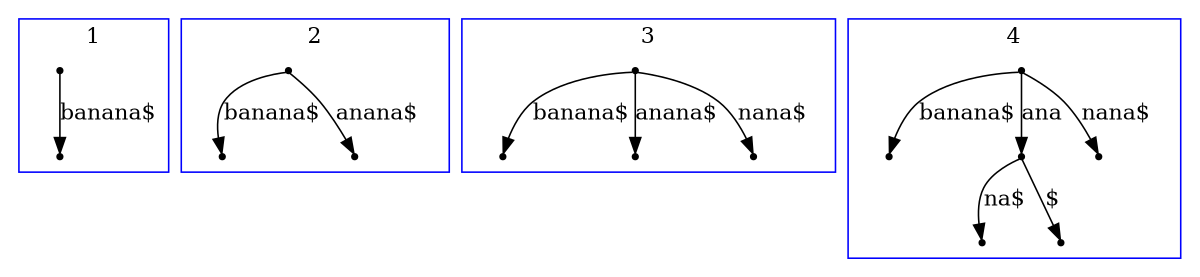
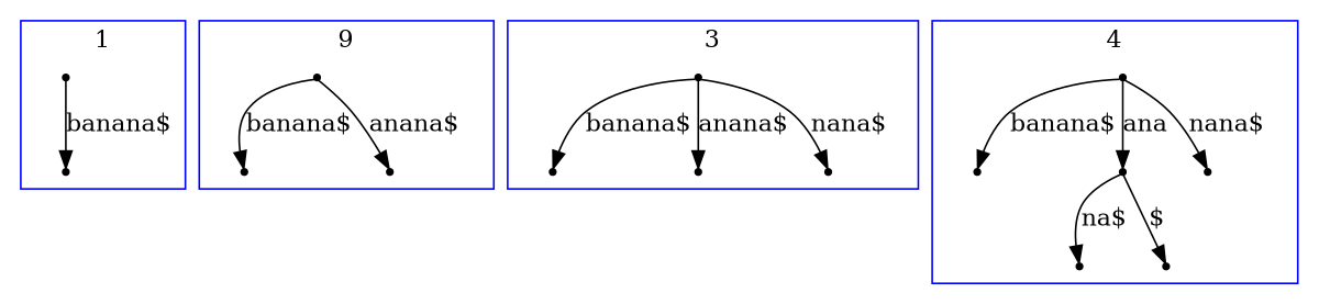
  digraph {
    node [shape=point]
    t0n0
    t0n1
    t1n0
    t1n1
    t1n2
    t2n0
    t2n1
    t2n2
    t2n3
    t3n0
    t3n1
    t3n2
    t3n3
    t3n4
    t3n5
    subgraph cluster_1 {
      color=blue
      label=1
      t0n0
      t0n1
    }
    subgraph cluster_2 {
      color=blue
-     label=2
+     label=9
      t1n0
      t1n1
      t1n2
    }
    subgraph cluster_3 {
      color=blue
      label=3
      t2n0
      t2n1
      t2n2
      t2n3
    }
    subgraph cluster_4 {
      color=blue
      label=4
      t3n0
      t3n1
      t3n2
      t3n3
      t3n4
      t3n5
    }
    t0n0 -> t0n1 [label="banana$"]
    t1n0 -> t1n1 [label="banana$"]
    t1n0 -> t1n2 [label="anana$"]
    t2n0 -> t2n1 [label="banana$"]
    t2n0 -> t2n2 [label="anana$"]
    t2n0 -> t2n3 [label="nana$"]
    t3n0 -> t3n1 [label="banana$"]
    t3n0 -> t3n2 [label=ana]
    t3n0 -> t3n3 [label="nana$"]
    t3n2 -> t3n4 [label="na$"]
    t3n2 -> t3n5 [label="$"]
  }
